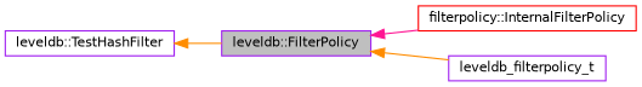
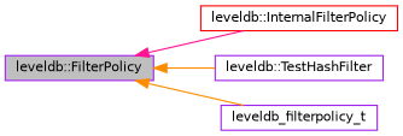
  digraph {
    rankdir=LR
    node [color=purple fillcolor=white fontname=Helvetica fontsize=10 shape=record style=filled]
    edge [color=darkorange dir=back fontname=Helvetica fontsize=10 labelfontname=Helvetica labelfontsize=10 style=solid]
    n1 [fillcolor=grey75 fontcolor=black height=0.2 label="leveldb::FilterPolicy" width=0.4]
-   n2 [color=red height=0.2 label="filterpolicy::InternalFilterPolicy" width=0.4]
+   n2 [color=red height=0.2 label="leveldb::InternalFilterPolicy" width=0.4]
    n3 [height=0.2 label="leveldb::TestHashFilter" width=0.4]
    n4 [height=0.2 label=leveldb_filterpolicy_t width=0.4]
    n1 -> n2 [color=deeppink]
-   n3 -> n1
+   n1 -> n3
    n1 -> n4
  }
